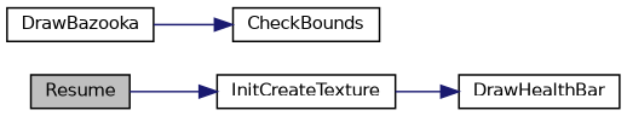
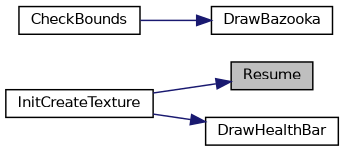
  digraph {
    rankdir=LR
    node [color=black fillcolor=white fontname=Helvetica fontsize=10 shape=record style=filled]
    edge [color=midnightblue fontname=Helvetica fontsize=10 labelfontname=Helvetica labelfontsize=10 style=solid]
    n1 [fillcolor=grey75 fontcolor=black height=0.2 label=Resume width=0.4]
    n2 [height=0.2 label=InitCreateTexture width=0.4]
    n3 [height=0.2 label=DrawHealthBar width=0.4]
    n4 [height=0.2 label=DrawBazooka width=0.4]
    n5 [height=0.2 label=CheckBounds width=0.4]
-   n1 -> n2
+   n2 -> n1
    n2 -> n3
-   n4 -> n5
+   n5 -> n4
  }
